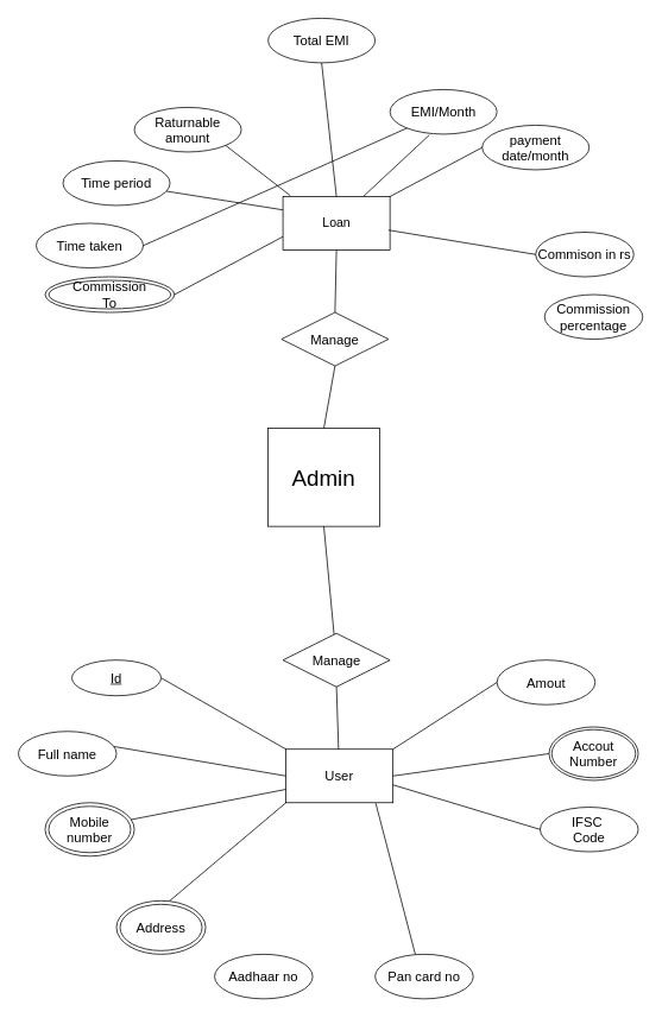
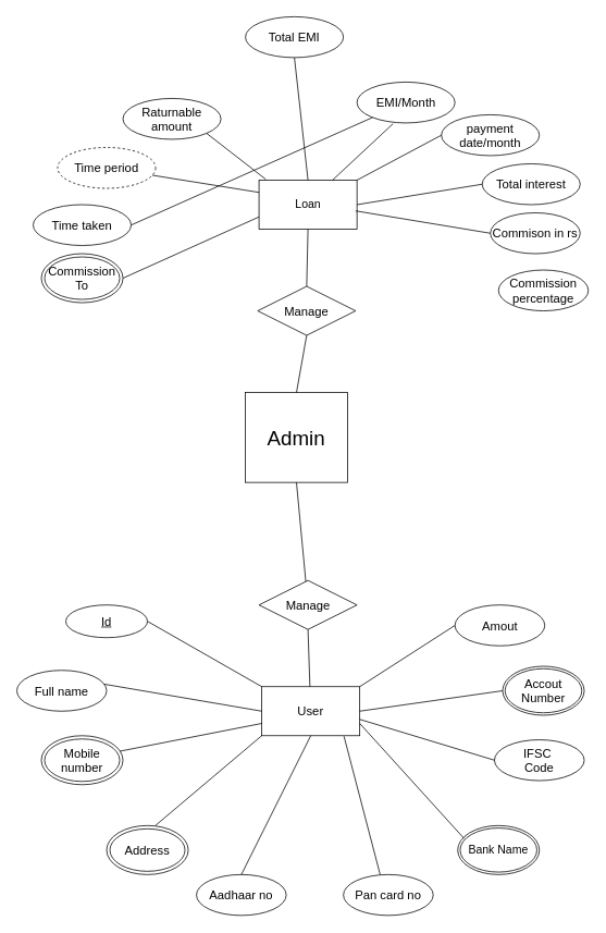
  <mxCell id="0" />
  <mxCell id="1" parent="0" />
  <mxCell id="2" value="Admin" style="whiteSpace=wrap;html=1;aspect=fixed;fontSize=25;" parent="1" vertex="1"><mxGeometry x="300" y="480" width="125" height="110" as="geometry" /></mxCell>
  <mxCell id="3" value="Loan" style="rounded=0;whiteSpace=wrap;html=1;fontSize=14;" parent="1" vertex="1"><mxGeometry x="316.64" y="220" width="120" height="60" as="geometry" /></mxCell>
  <mxCell id="4" value="User&lt;font style=&quot;font-size: 15px;&quot;&gt;&lt;br style=&quot;font-size: 15px;&quot;&gt;&lt;/font&gt;" style="rounded=0;whiteSpace=wrap;html=1;fontSize=15;" parent="1" vertex="1"><mxGeometry x="320" y="840" width="120" height="60" as="geometry" /></mxCell>
  <mxCell id="5" value="" style="endArrow=none;html=1;entryX=0.5;entryY=1;entryDx=0;entryDy=0;exitX=0.5;exitY=0;exitDx=0;exitDy=0;" parent="1" source="41" target="3" edge="1"><mxGeometry width="50" height="50" relative="1" as="geometry"><mxPoint x="430" y="480" as="sourcePoint" /><mxPoint x="480" y="430" as="targetPoint" /></mxGeometry></mxCell>
  <mxCell id="6" value="" style="endArrow=none;html=1;entryX=0.5;entryY=1;entryDx=0;entryDy=0;" parent="1" source="43" target="2" edge="1"><mxGeometry width="50" height="50" relative="1" as="geometry"><mxPoint x="230" y="660" as="sourcePoint" /><mxPoint x="280" y="610" as="targetPoint" /></mxGeometry></mxCell>
  <mxCell id="7" value="Full name" style="ellipse;whiteSpace=wrap;html=1;fontSize=15;" parent="1" vertex="1"><mxGeometry x="20" y="820" width="110" height="50" as="geometry" /></mxCell>
  <mxCell id="8" value="Amout" style="ellipse;whiteSpace=wrap;html=1;fontSize=15;" parent="1" vertex="1"><mxGeometry x="556.64" y="740" width="110" height="50" as="geometry" /></mxCell>
  <mxCell id="9" value="Commison in rs" style="ellipse;whiteSpace=wrap;html=1;fontSize=15;" parent="1" vertex="1"><mxGeometry x="600" width="110" height="50" as="geometry" y="260" /></mxCell>
  <mxCell id="10" value="Commission percentage" style="ellipse;whiteSpace=wrap;html=1;fontSize=15;" parent="1" vertex="1"><mxGeometry x="610" y="330" width="110" height="50" as="geometry" /></mxCell>
  <mxCell id="11" value="Aadhaar no" style="ellipse;whiteSpace=wrap;html=1;fontSize=15;" parent="1" vertex="1"><mxGeometry x="240" y="1070" width="110" height="50" as="geometry" /></mxCell>
  <mxCell id="12" value="Pan card no" style="ellipse;whiteSpace=wrap;html=1;fontSize=15;" parent="1" vertex="1"><mxGeometry x="420" y="1070" width="110" height="50" as="geometry" /></mxCell>
  <mxCell id="13" value="" style="endArrow=none;html=1;fontSize=15;entryX=0;entryY=0;entryDx=0;entryDy=0;exitX=1;exitY=0.5;exitDx=0;exitDy=0;" parent="1" source="40" target="4" edge="1"><mxGeometry width="50" height="50" relative="1" as="geometry"><mxPoint x="190" y="775" as="sourcePoint" /><mxPoint x="350" y="750" as="targetPoint" /></mxGeometry></mxCell>
  <mxCell id="14" value="" style="endArrow=none;html=1;fontSize=15;entryX=0;entryY=0.75;entryDx=0;entryDy=0;exitX=0.927;exitY=0.328;exitDx=0;exitDy=0;exitPerimeter=0;" parent="1" source="23" target="4" edge="1"><mxGeometry width="50" height="50" relative="1" as="geometry"><mxPoint x="178.363" y="892.368" as="sourcePoint" /><mxPoint x="315" y="760" as="targetPoint" /></mxGeometry></mxCell>
  <mxCell id="15" value="" style="endArrow=none;html=1;fontSize=15;entryX=0;entryY=1;entryDx=0;entryDy=0;exitX=0.593;exitY=0.006;exitDx=0;exitDy=0;exitPerimeter=0;" parent="1" source="24" target="4" edge="1"><mxGeometry width="50" height="50" relative="1" as="geometry"><mxPoint x="236.68" y="973" as="sourcePoint" /><mxPoint x="325" y="760" as="targetPoint" /></mxGeometry></mxCell>
+ <mxCell id="16" value="" style="endArrow=none;html=1;fontSize=15;exitX=0.5;exitY=0;exitDx=0;exitDy=0;entryX=0.5;entryY=1;entryDx=0;entryDy=0;" parent="1" source="11" target="4" edge="1"><mxGeometry width="50" height="50" relative="1" as="geometry"><mxPoint x="240" y="795" as="sourcePoint" /><mxPoint x="360" y="820" as="targetPoint" /></mxGeometry></mxCell>
  <mxCell id="17" value="" style="endArrow=none;html=1;fontSize=15;entryX=0.839;entryY=1.011;entryDx=0;entryDy=0;exitX=0.409;exitY=0;exitDx=0;exitDy=0;exitPerimeter=0;entryPerimeter=0;" parent="1" source="12" target="4" edge="1"><mxGeometry width="50" height="50" relative="1" as="geometry"><mxPoint x="260" y="795" as="sourcePoint" /><mxPoint x="355" y="760" as="targetPoint" /></mxGeometry></mxCell>
  <mxCell id="18" value="" style="endArrow=none;html=1;fontSize=15;entryX=1;entryY=0.5;entryDx=0;entryDy=0;exitX=0;exitY=0.5;exitDx=0;exitDy=0;" parent="1" source="46" target="4" edge="1"><mxGeometry width="50" height="50" relative="1" as="geometry"><mxPoint x="560" y="880" as="sourcePoint" /><mxPoint x="375" y="760" as="targetPoint" /></mxGeometry></mxCell>
  <mxCell id="19" value="" style="endArrow=none;html=1;fontSize=15;entryX=1;entryY=0;entryDx=0;entryDy=0;exitX=0;exitY=0.5;exitDx=0;exitDy=0;" parent="1" source="8" target="4" edge="1"><mxGeometry width="50" height="50" relative="1" as="geometry"><mxPoint x="300" y="795" as="sourcePoint" /><mxPoint x="395" y="760" as="targetPoint" /></mxGeometry></mxCell>
  <mxCell id="20" value="" style="endArrow=none;html=1;fontSize=15;exitX=1;exitY=0.5;exitDx=0;exitDy=0;entryX=0;entryY=0.75;entryDx=0;entryDy=0;" parent="1" source="39" target="3" edge="1"><mxGeometry width="50" height="50" relative="1" as="geometry"><mxPoint x="569.14" y="503" as="sourcePoint" /><mxPoint x="320" y="400" as="targetPoint" /></mxGeometry></mxCell>
  <mxCell id="21" value="" style="endArrow=none;html=1;fontSize=15;entryX=0.986;entryY=0.628;entryDx=0;entryDy=0;exitX=0;exitY=0.5;exitDx=0;exitDy=0;entryPerimeter=0;" parent="1" source="9" target="3" edge="1"><mxGeometry width="50" height="50" relative="1" as="geometry"><mxPoint x="310" y="855" as="sourcePoint" /><mxPoint x="405" y="820" as="targetPoint" /></mxGeometry></mxCell>
  <mxCell id="22" value="" style="endArrow=none;html=1;fontSize=15;entryX=0;entryY=0.5;entryDx=0;entryDy=0;exitX=0.976;exitY=0.34;exitDx=0;exitDy=0;exitPerimeter=0;" parent="1" source="7" target="4" edge="1"><mxGeometry width="50" height="50" relative="1" as="geometry"><mxPoint x="190" y="860" as="sourcePoint" /><mxPoint x="240" y="810" as="targetPoint" /></mxGeometry></mxCell>
  <mxCell id="23" value="Mobile number" style="ellipse;shape=doubleEllipse;whiteSpace=wrap;html=1;fontSize=15;" parent="1" vertex="1"><mxGeometry x="50" y="900" width="100" height="60" as="geometry" /></mxCell>
  <mxCell id="24" value="Address" style="ellipse;shape=doubleEllipse;whiteSpace=wrap;html=1;fontSize=15;" parent="1" vertex="1"><mxGeometry x="130" y="1010" width="100" height="60" as="geometry" /></mxCell>
  <mxCell id="25" value="Time taken" style="ellipse;whiteSpace=wrap;html=1;fontSize=15;" parent="1" vertex="1"><mxGeometry x="40" y="250" width="120" height="50" as="geometry" /></mxCell>
- <mxCell id="26" value="Time period" style="ellipse;whiteSpace=wrap;html=1;fontSize=15;" parent="1" vertex="1"><mxGeometry x="70" y="180" width="120" height="50" as="geometry" /></mxCell>
+ <mxCell id="26" value="Time period" style="ellipse;whiteSpace=wrap;html=1;fontSize=15;dashed=1;" parent="1" vertex="1"><mxGeometry x="70" y="180" width="120" height="50" as="geometry" /></mxCell>
  <mxCell id="27" value="Raturnable amount" style="ellipse;whiteSpace=wrap;html=1;fontSize=15;" parent="1" vertex="1"><mxGeometry x="150" y="120" width="120" height="50" as="geometry" /></mxCell>
  <mxCell id="28" value="EMI/Month" style="ellipse;whiteSpace=wrap;html=1;fontSize=15;" parent="1" vertex="1"><mxGeometry x="436.64" y="100" width="120" height="50" as="geometry" /></mxCell>
  <mxCell id="29" value="payment date/month" style="ellipse;whiteSpace=wrap;html=1;fontSize=15;" parent="1" vertex="1"><mxGeometry x="540" y="140" width="120" height="50" as="geometry" /></mxCell>
+ <mxCell id="30" value="Total interest" style="ellipse;whiteSpace=wrap;html=1;fontSize=15;" parent="1" vertex="1"><mxGeometry x="590" y="200" width="120" height="50" as="geometry" /></mxCell>
  <mxCell id="31" value="Total EMI" style="ellipse;whiteSpace=wrap;html=1;fontSize=15;" parent="1" vertex="1"><mxGeometry x="300" y="20" width="120" height="50" as="geometry" /></mxCell>
  <mxCell id="32" value="" style="endArrow=none;html=1;fontSize=15;entryX=0.5;entryY=0;entryDx=0;entryDy=0;exitX=0.5;exitY=1;exitDx=0;exitDy=0;" parent="1" source="31" target="3" edge="1"><mxGeometry width="50" height="50" relative="1" as="geometry"><mxPoint x="360" y="60" as="sourcePoint" /><mxPoint x="420" y="360" as="targetPoint" /></mxGeometry></mxCell>
+ <mxCell id="33" value="" style="endArrow=none;html=1;fontSize=15;entryX=0;entryY=0.5;entryDx=0;entryDy=0;exitX=1;exitY=0.5;exitDx=0;exitDy=0;" parent="1" source="3" target="30" edge="1"><mxGeometry width="50" height="50" relative="1" as="geometry"><mxPoint x="430" y="430" as="sourcePoint" /><mxPoint x="480" y="380" as="targetPoint" /></mxGeometry></mxCell>
  <mxCell id="34" value="" style="endArrow=none;html=1;fontSize=15;exitX=1;exitY=0.5;exitDx=0;exitDy=0;" parent="1" source="25" target="28" edge="1"><mxGeometry width="50" height="50" relative="1" as="geometry"><mxPoint x="260" y="391" as="sourcePoint" /><mxPoint x="310" y="370" as="targetPoint" /></mxGeometry></mxCell>
  <mxCell id="35" value="" style="endArrow=none;html=1;fontSize=15;entryX=0;entryY=0.5;entryDx=0;entryDy=0;exitX=1;exitY=0;exitDx=0;exitDy=0;" parent="1" source="3" target="29" edge="1"><mxGeometry width="50" height="50" relative="1" as="geometry"><mxPoint x="410" y="360" as="sourcePoint" /><mxPoint x="460" y="300" as="targetPoint" /></mxGeometry></mxCell>
  <mxCell id="36" value="" style="endArrow=none;html=1;fontSize=15;entryX=0;entryY=0.25;entryDx=0;entryDy=0;" parent="1" source="26" target="3" edge="1"><mxGeometry width="50" height="50" relative="1" as="geometry"><mxPoint x="220" y="320" as="sourcePoint" /><mxPoint x="270" y="270" as="targetPoint" /></mxGeometry></mxCell>
  <mxCell id="37" value="" style="endArrow=none;html=1;fontSize=15;entryX=1;entryY=1;entryDx=0;entryDy=0;exitX=0.069;exitY=-0.017;exitDx=0;exitDy=0;exitPerimeter=0;" parent="1" source="3" target="27" edge="1"><mxGeometry width="50" height="50" relative="1" as="geometry"><mxPoint x="320" y="370" as="sourcePoint" /><mxPoint x="370" y="320" as="targetPoint" /></mxGeometry></mxCell>
  <mxCell id="38" value="" style="endArrow=none;html=1;fontSize=15;entryX=0.367;entryY=1.02;entryDx=0;entryDy=0;entryPerimeter=0;exitX=0.75;exitY=0;exitDx=0;exitDy=0;" parent="1" source="3" target="28" edge="1"><mxGeometry width="50" height="50" relative="1" as="geometry"><mxPoint x="400" y="360" as="sourcePoint" /><mxPoint x="483" y="200" as="targetPoint" /></mxGeometry></mxCell>
- <mxCell id="39" value="Commission&lt;br&gt;To" style="ellipse;shape=doubleEllipse;whiteSpace=wrap;html=1;fontSize=15;" parent="1" vertex="1"><mxGeometry x="50" y="310" width="145" height="40" as="geometry" /></mxCell>
+ <mxCell id="39" value="Commission&lt;br&gt;To" style="ellipse;shape=doubleEllipse;whiteSpace=wrap;html=1;fontSize=15;" parent="1" vertex="1"><mxGeometry x="50" y="310" width="100" height="60" as="geometry" /></mxCell>
  <mxCell id="40" value="Id" style="ellipse;whiteSpace=wrap;html=1;align=center;fontStyle=4;fontSize=15;" parent="1" vertex="1"><mxGeometry x="80" y="740" width="100" height="40" as="geometry" /></mxCell>
  <mxCell id="41" value="Manage" style="shape=rhombus;perimeter=rhombusPerimeter;whiteSpace=wrap;html=1;align=center;fontSize=15;" parent="1" vertex="1"><mxGeometry x="315" y="350" width="120" height="60" as="geometry" /></mxCell>
  <mxCell id="42" value="" style="endArrow=none;html=1;entryX=0.5;entryY=1;entryDx=0;entryDy=0;exitX=0.5;exitY=0;exitDx=0;exitDy=0;" parent="1" source="2" target="41" edge="1"><mxGeometry width="50" height="50" relative="1" as="geometry"><mxPoint x="375" y="480" as="sourcePoint" /><mxPoint x="376.64" y="280" as="targetPoint" /></mxGeometry></mxCell>
  <mxCell id="43" value="Manage" style="shape=rhombus;perimeter=rhombusPerimeter;whiteSpace=wrap;html=1;align=center;fontSize=15;" parent="1" vertex="1"><mxGeometry x="316.64" y="710" width="120" height="60" as="geometry" /></mxCell>
  <mxCell id="44" value="" style="endArrow=none;html=1;entryX=0.5;entryY=1;entryDx=0;entryDy=0;" parent="1" source="4" target="43" edge="1"><mxGeometry width="50" height="50" relative="1" as="geometry"><mxPoint x="379.375" y="840" as="sourcePoint" /><mxPoint x="375" y="630" as="targetPoint" /></mxGeometry></mxCell>
+ <mxCell id="45" value="Bank Name" style="ellipse;shape=doubleEllipse;margin=3;whiteSpace=wrap;html=1;align=center;fontSize=14;" parent="1" vertex="1"><mxGeometry x="560" y="1010" width="100" height="60" as="geometry" /></mxCell>
  <mxCell id="46" value="Accout Number" style="ellipse;shape=doubleEllipse;margin=3;whiteSpace=wrap;html=1;align=center;fontSize=15;" parent="1" vertex="1"><mxGeometry x="615" y="815" width="100" height="60" as="geometry" /></mxCell>
+ <mxCell id="47" value="" style="endArrow=none;html=1;rounded=0;fontSize=15;exitX=1;exitY=0.75;exitDx=0;exitDy=0;entryX=0.08;entryY=0.267;entryDx=0;entryDy=0;entryPerimeter=0;" parent="1" source="4" target="45" edge="1"><mxGeometry width="50" height="50" relative="1" as="geometry"><mxPoint x="500" y="970" as="sourcePoint" /><mxPoint x="550" y="920" as="targetPoint" /></mxGeometry></mxCell>
  <mxCell id="48" value="IFSC&amp;nbsp;&lt;br&gt;Code" style="ellipse;whiteSpace=wrap;html=1;fontSize=15;" parent="1" vertex="1"><mxGeometry x="605" y="905" width="110" height="50" as="geometry" /></mxCell>
  <mxCell id="49" value="" style="endArrow=none;html=1;rounded=0;fontSize=15;entryX=0;entryY=0.5;entryDx=0;entryDy=0;" parent="1" target="48" edge="1"><mxGeometry width="50" height="50" relative="1" as="geometry"><mxPoint x="440" y="880" as="sourcePoint" /><mxPoint x="550" y="880" as="targetPoint" /></mxGeometry></mxCell>
